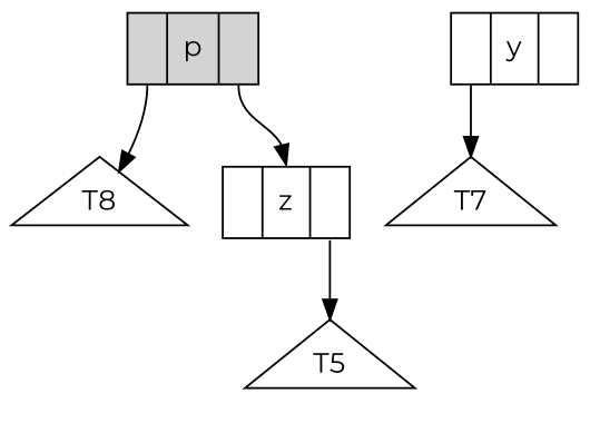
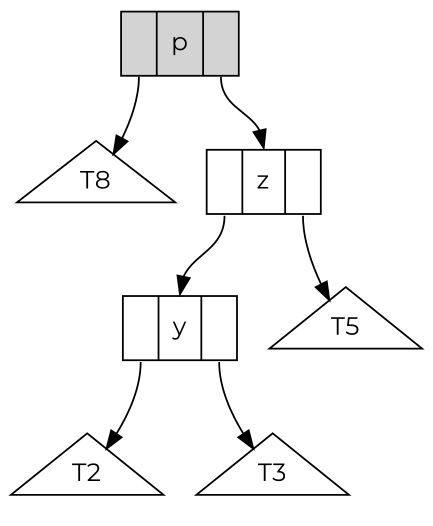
  digraph {
    fontname=Montserrat
    node [fontname=Montserrat shape=triangle]
    edge [fontname=Montserrat tailport=f2]
    n1 [label="<f0> | <f1> p | <f2> " shape=record style=filled]
    n2 [label="<f0> | <f1> y | <f2> " shape=record]
    n3 [label="<f0> | <f1> z | <f2> " shape=record]
    n4 [label=T8]
-   T2 [label=T7]
+   T2
+   T3
    n7 [label=T5]
    subgraph sub_1 {
      n1
      n2
      n3
    }
    subgraph sub_2 {
      n4
      T2
+     T3
      n7
    }
    n1 -> n3 [headport=f1]
    n1 -> n4 [tailport=f0]
    n2 -> T2 [tailport=f0]
+   n2 -> T3
+   n3 -> n2 [headport=f1 tailport=f0]
    n3 -> n7
  }
